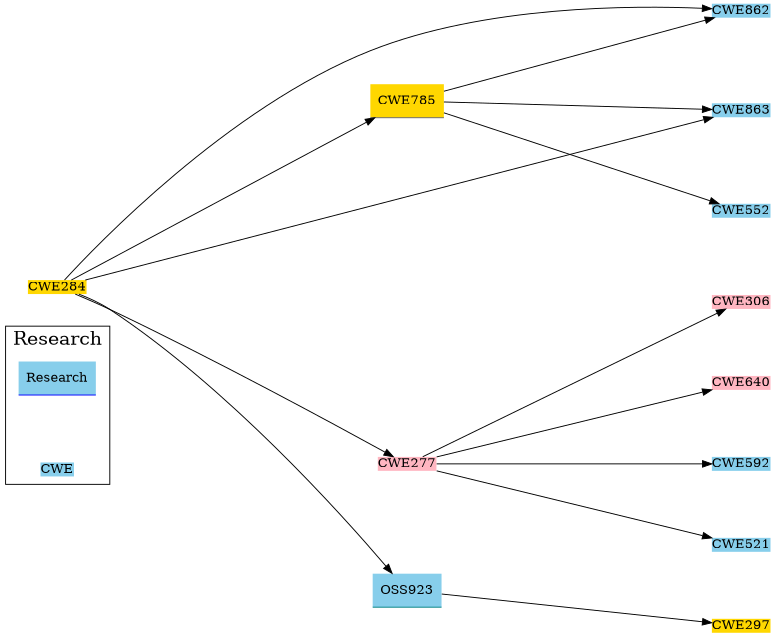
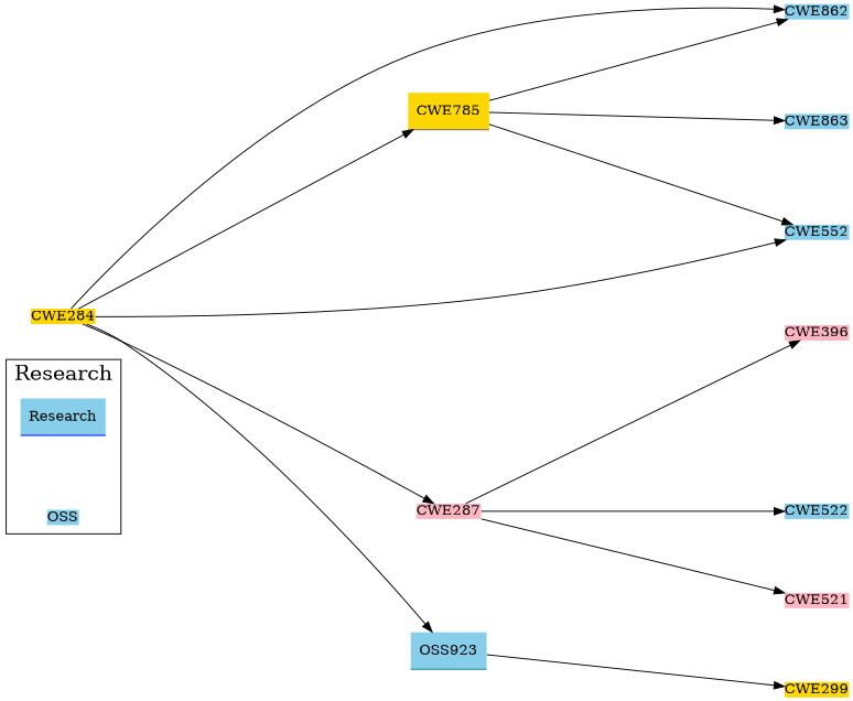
  digraph {
    nodesep=1
    rankdir=LR
    ranksep=4
    splines=true
    node [color=blue fillcolor=skyblue shape=plain style=filled]
    n1 [label=Research shape=underline]
-   n2 [color=gray40 label=CWE]
+   n2 [color=gray40 label=OSS]
    n3 [color=teal fillcolor=gold label=CWE284]
    n4 [color=teal label=CWE862]
-   n5 [fillcolor=lightpink label=CWE277]
+   n5 [fillcolor=lightpink label=CWE287]
    n6 [label=CWE863]
    n7 [color=gray40 fillcolor=gold label=CWE785 shape=underline]
    n8 [color=teal label=OSS923 shape=underline]
-   n9 [color=purple fillcolor=lightpink label=CWE306]
-   n10 [color=purple fillcolor=lightpink label=CWE640]
-   n11 [label=CWE592]
-   n12 [label=CWE521]
+   n9 [color=purple fillcolor=lightpink label=CWE396]
+   n11 [label=CWE522]
+   n12 [fillcolor=lightpink label=CWE521]
    n13 [color=purple label=CWE552]
-   n14 [color=purple fillcolor=gold label=CWE297]
+   n14 [color=purple fillcolor=gold label=CWE299]
    subgraph cluster_1 {
      fontsize=20
      label=Research
      n1
      n2
    }
    n3 -> n4
    n3 -> n5
-   n3 -> n6
+   n3 -> n13
    n3 -> n7
    n3 -> n8
    n5 -> n9
-   n5 -> n10
    n5 -> n11
    n5 -> n12
    n7 -> n4
    n7 -> n6
    n7 -> n13
    n8 -> n14
  }
